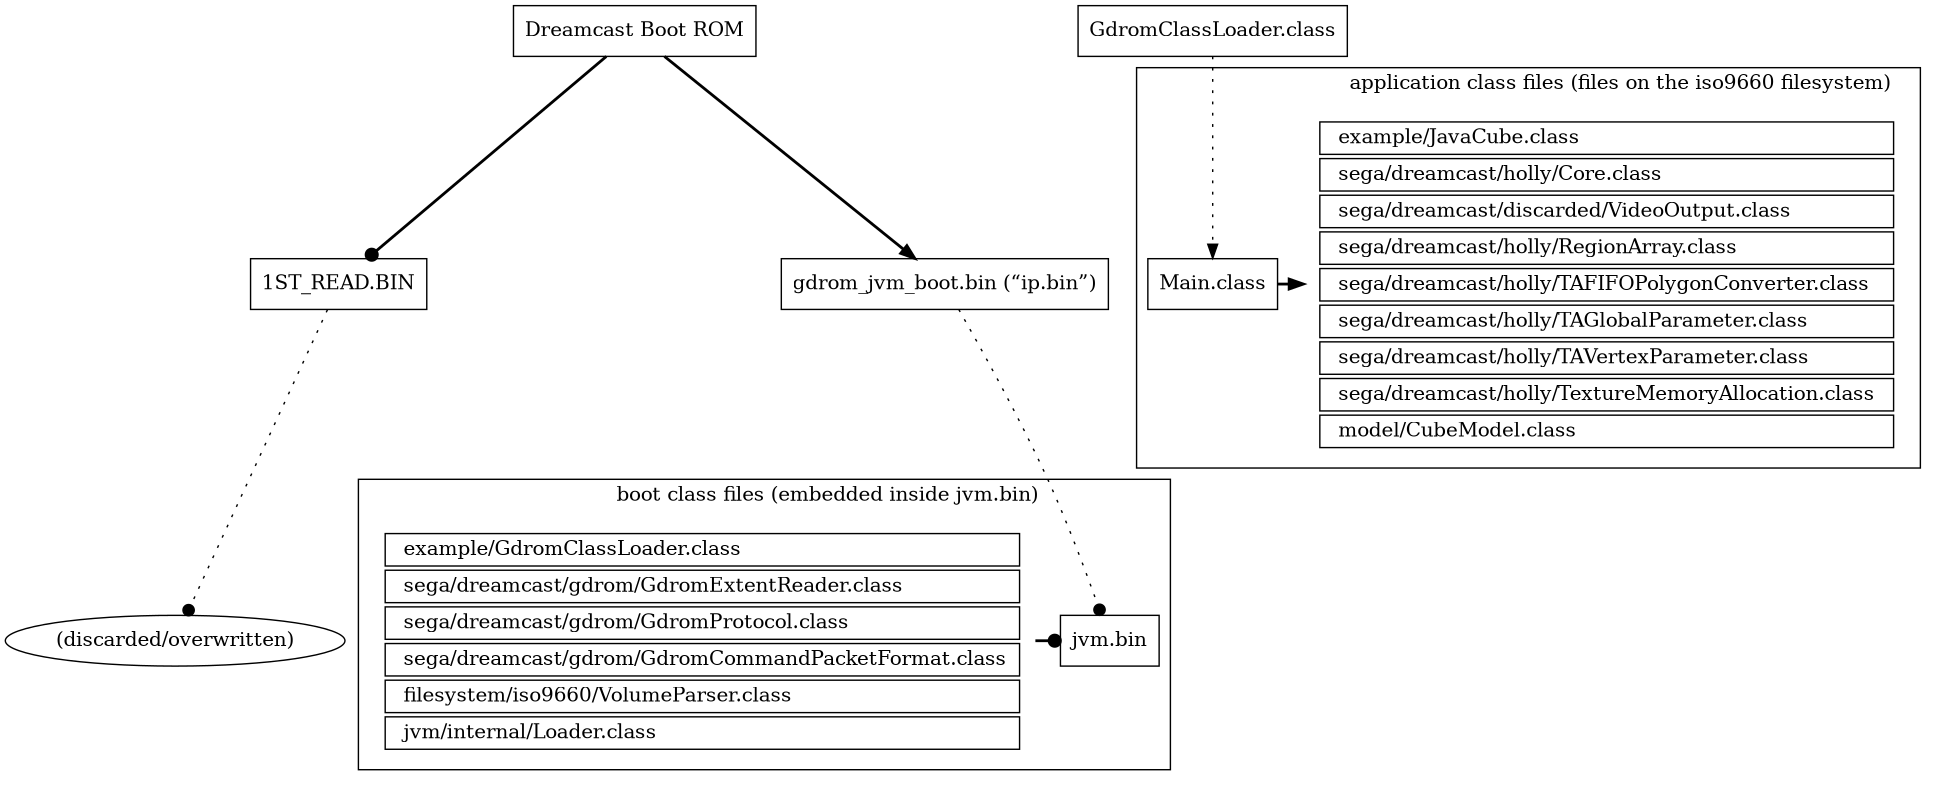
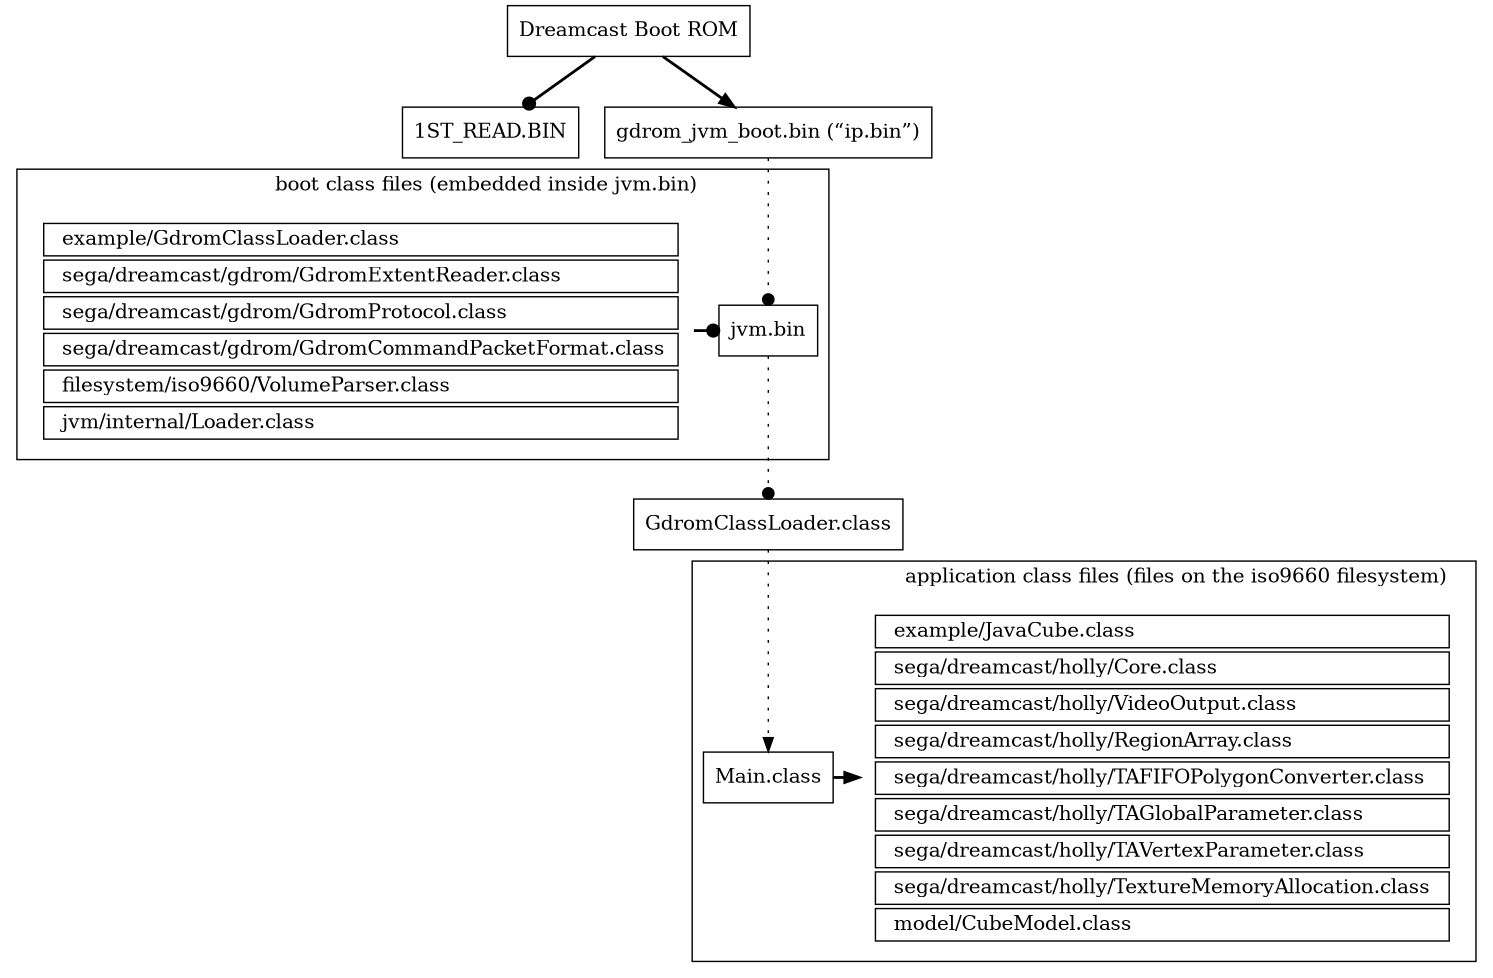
  digraph {
    newrank=true
    node [shape=box]
    edge [arrowhead=dot style=dotted]
    n1 [label="jvm.bin"]
    n2 [label=<     <table align="center" border="0" cellborder="1" cellpadding="3" cellspacing="3">     <tr><td align="left">  example/GdromClassLoader.class</td></tr>     <tr><td align="left">  sega/dreamcast/gdrom/GdromExtentReader.class</td></tr>     <tr><td align="left">  sega/dreamcast/gdrom/GdromProtocol.class</td></tr>     <tr><td align="left">  sega/dreamcast/gdrom/GdromCommandPacketFormat.class </td></tr>     <tr><td align="left">  filesystem/iso9660/VolumeParser.class</td></tr>     <tr><td align="left">  jvm/internal/Loader.class</td></tr>     </table>     > shape=plaintext]
    n3 [label="Main.class"]
-   n4 [label=<     <table align="left" border="0" cellborder="1" cellpadding="3" cellspacing="3">     <tr><td align="left">  example/JavaCube.class</td></tr>     <tr><td align="left">  sega/dreamcast/holly/Core.class</td></tr>     <tr><td align="left">  sega/dreamcast/discarded/VideoOutput.class</td></tr>     <tr><td align="left">  sega/dreamcast/holly/RegionArray.class</td></tr>     <tr><td align="left">  sega/dreamcast/holly/TAFIFOPolygonConverter.class </td></tr>     <tr><td align="left">  sega/dreamcast/holly/TAGlobalParameter.class</td></tr>     <tr><td align="left">  sega/dreamcast/holly/TAVertexParameter.class</td></tr>     <tr><td align="left">  sega/dreamcast/holly/TextureMemoryAllocation.class  </td></tr>     <tr><td align="left">  model/CubeModel.class</td></tr>     </table>     > shape=plaintext]
+   n4 [label=<     <table align="left" border="0" cellborder="1" cellpadding="3" cellspacing="3">     <tr><td align="left">  example/JavaCube.class</td></tr>     <tr><td align="left">  sega/dreamcast/holly/Core.class</td></tr>     <tr><td align="left">  sega/dreamcast/holly/VideoOutput.class</td></tr>     <tr><td align="left">  sega/dreamcast/holly/RegionArray.class</td></tr>     <tr><td align="left">  sega/dreamcast/holly/TAFIFOPolygonConverter.class </td></tr>     <tr><td align="left">  sega/dreamcast/holly/TAGlobalParameter.class</td></tr>     <tr><td align="left">  sega/dreamcast/holly/TAVertexParameter.class</td></tr>     <tr><td align="left">  sega/dreamcast/holly/TextureMemoryAllocation.class  </td></tr>     <tr><td align="left">  model/CubeModel.class</td></tr>     </table>     > shape=plaintext]
    n5 [label="GdromClassLoader.class"]
    n6 [label="Dreamcast Boot ROM"]
    n7 [label="1ST_READ.BIN"]
    n8 [label="gdrom_jvm_boot.bin (“ip.bin”)"]
-   n9 [label="(discarded/overwritten)" shape=ellipse]
    subgraph sub_1 {
      rank=same
      n1
      n2
    }
    subgraph sub_2 {
      rank=same
      n3
      n4
    }
    subgraph cluster_3 {
      label="                    boot class files (embedded inside jvm.bin)"
      n1
      n2
    }
    subgraph cluster_4 {
      label="                             application class files (files on the iso9660 filesystem)"
      n3
      n4
    }
+   n1 -> n5
    n2 -> n1 [style=bold]
    n3 -> n4 [arrowhead=normal style=bold]
    n5 -> n3 [arrowhead=normal]
    n6 -> n7 [style=bold]
    n6 -> n8 [arrowhead=normal style=bold]
-   n7 -> n9
    n8 -> n1
  }
